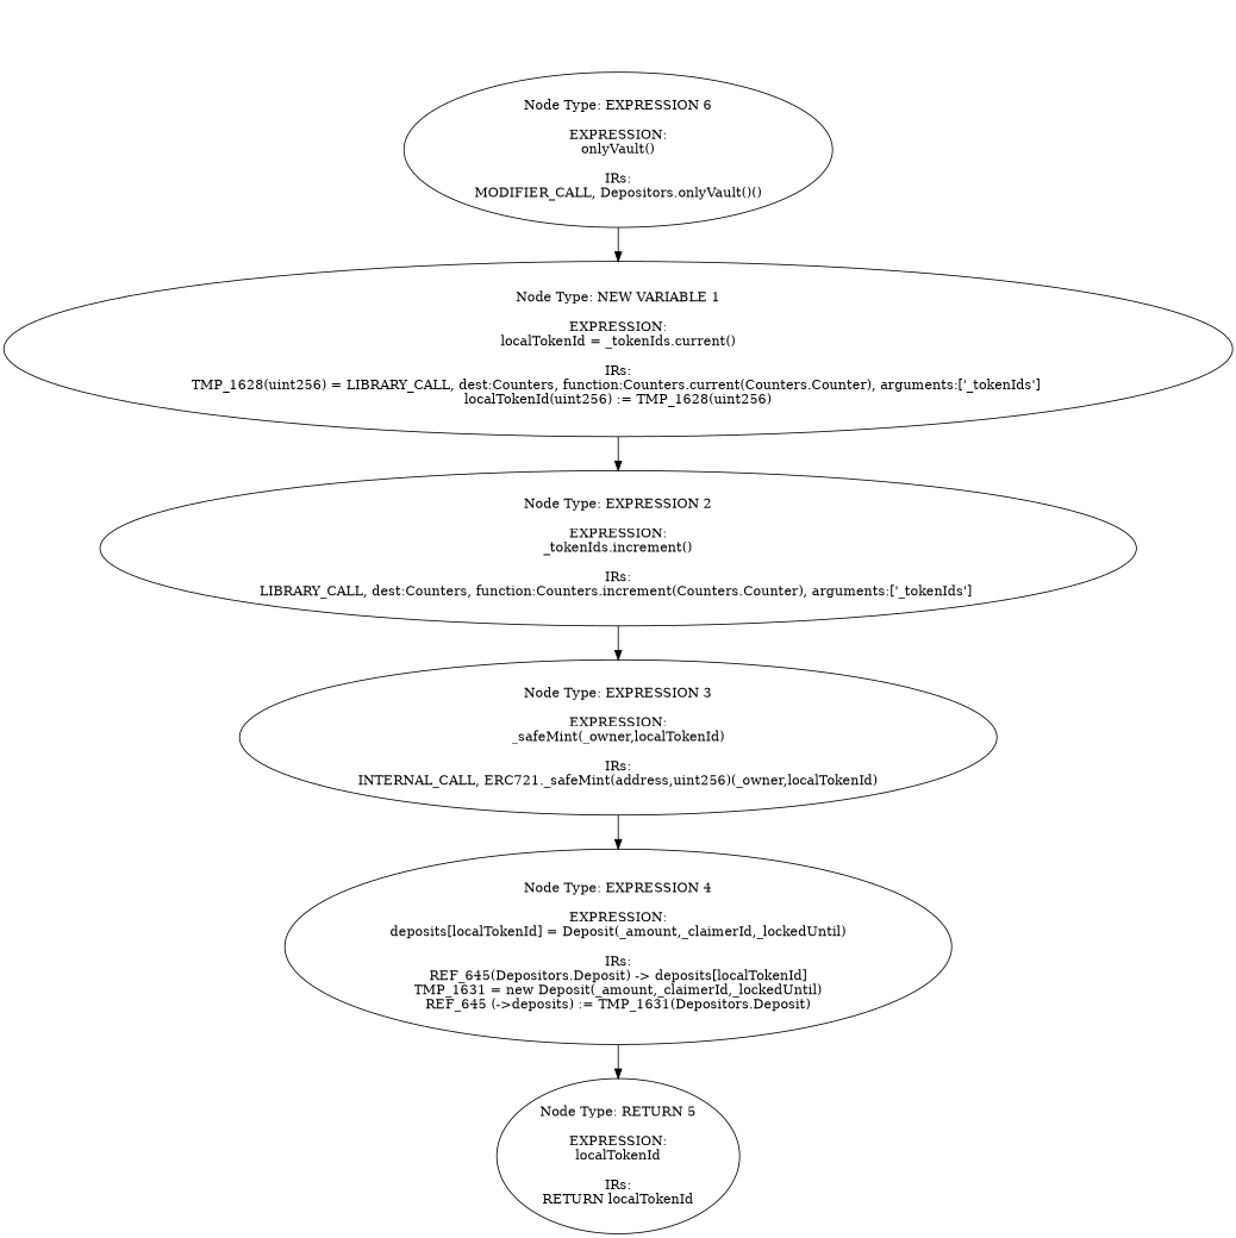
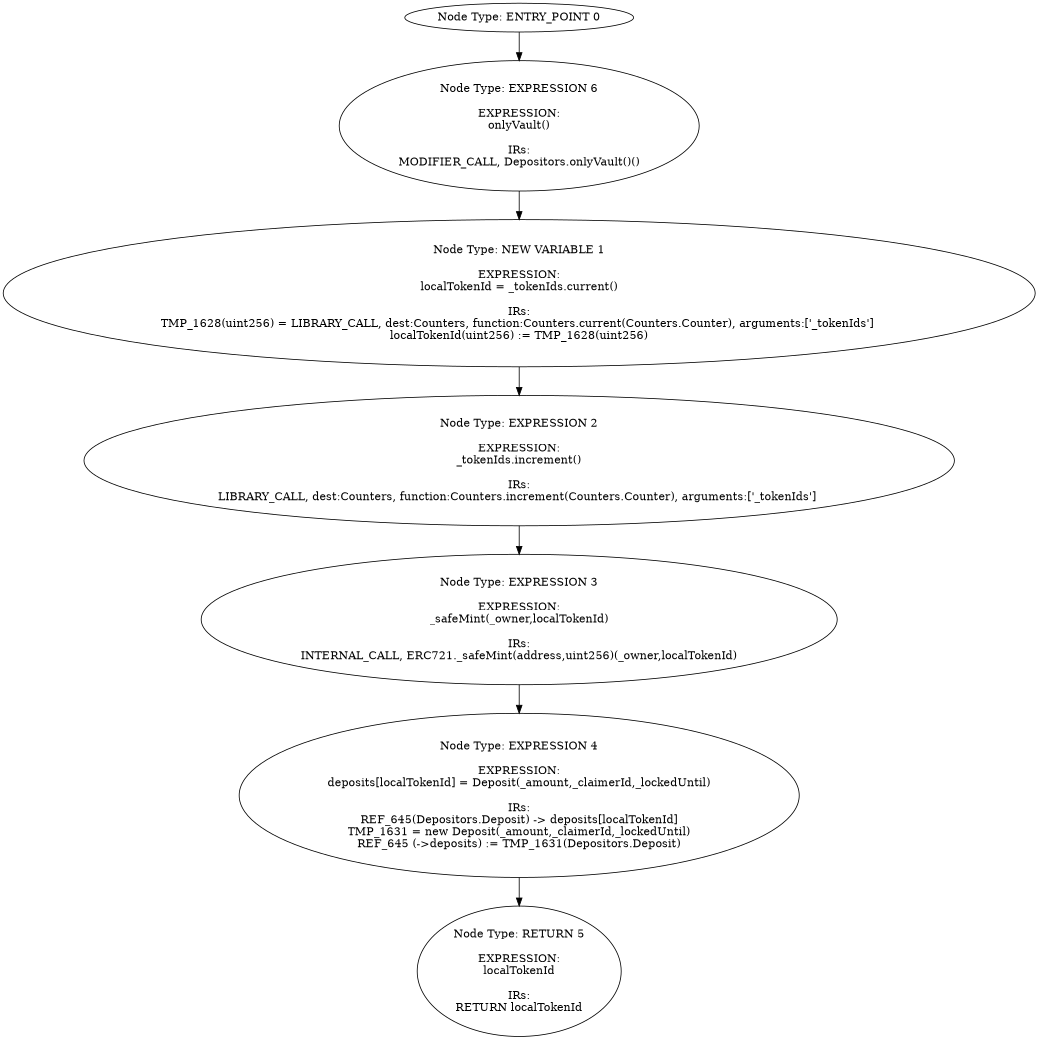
  digraph {
+   n1 [label="Node Type: ENTRY_POINT 0\n"]
    n2 [label="Node Type: EXPRESSION 6\n\nEXPRESSION:\nonlyVault()\n\nIRs:\nMODIFIER_CALL, Depositors.onlyVault()()"]
    n3 [label="Node Type: NEW VARIABLE 1\n\nEXPRESSION:\nlocalTokenId = _tokenIds.current()\n\nIRs:\nTMP_1628(uint256) = LIBRARY_CALL, dest:Counters, function:Counters.current(Counters.Counter), arguments:['_tokenIds'] \nlocalTokenId(uint256) := TMP_1628(uint256)"]
    n4 [label="Node Type: EXPRESSION 2\n\nEXPRESSION:\n_tokenIds.increment()\n\nIRs:\nLIBRARY_CALL, dest:Counters, function:Counters.increment(Counters.Counter), arguments:['_tokenIds'] "]
    n5 [label="Node Type: EXPRESSION 3\n\nEXPRESSION:\n_safeMint(_owner,localTokenId)\n\nIRs:\nINTERNAL_CALL, ERC721._safeMint(address,uint256)(_owner,localTokenId)"]
    n6 [label="Node Type: EXPRESSION 4\n\nEXPRESSION:\ndeposits[localTokenId] = Deposit(_amount,_claimerId,_lockedUntil)\n\nIRs:\nREF_645(Depositors.Deposit) -> deposits[localTokenId]\nTMP_1631 = new Deposit(_amount,_claimerId,_lockedUntil)\nREF_645 (->deposits) := TMP_1631(Depositors.Deposit)"]
    n7 [label="Node Type: RETURN 5\n\nEXPRESSION:\nlocalTokenId\n\nIRs:\nRETURN localTokenId"]
+   n1 -> n2
    n2 -> n3
    n3 -> n4
    n4 -> n5
    n5 -> n6
    n6 -> n7
  }
